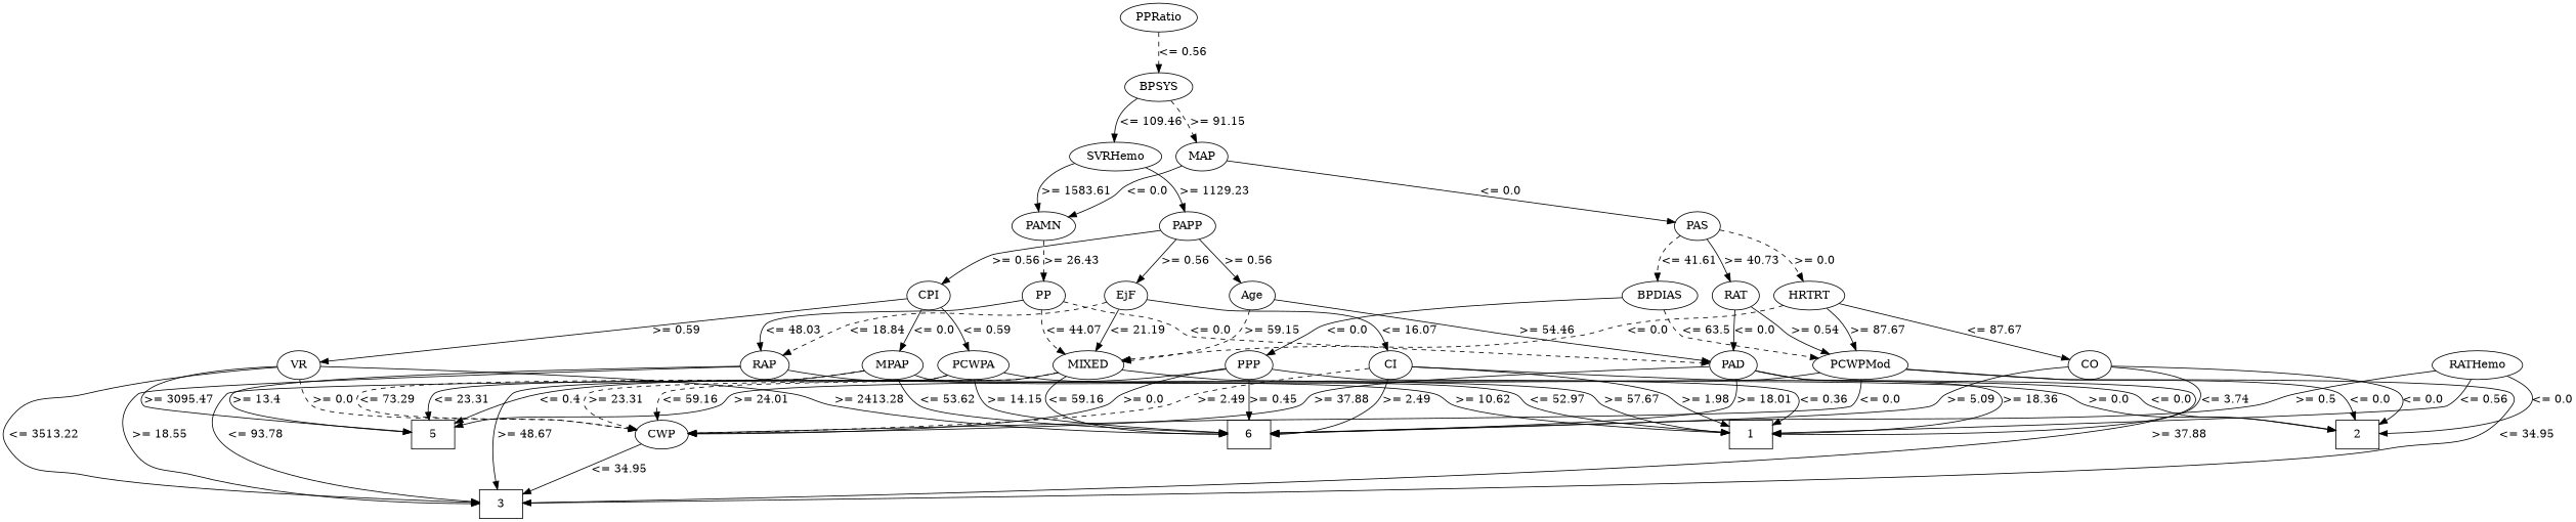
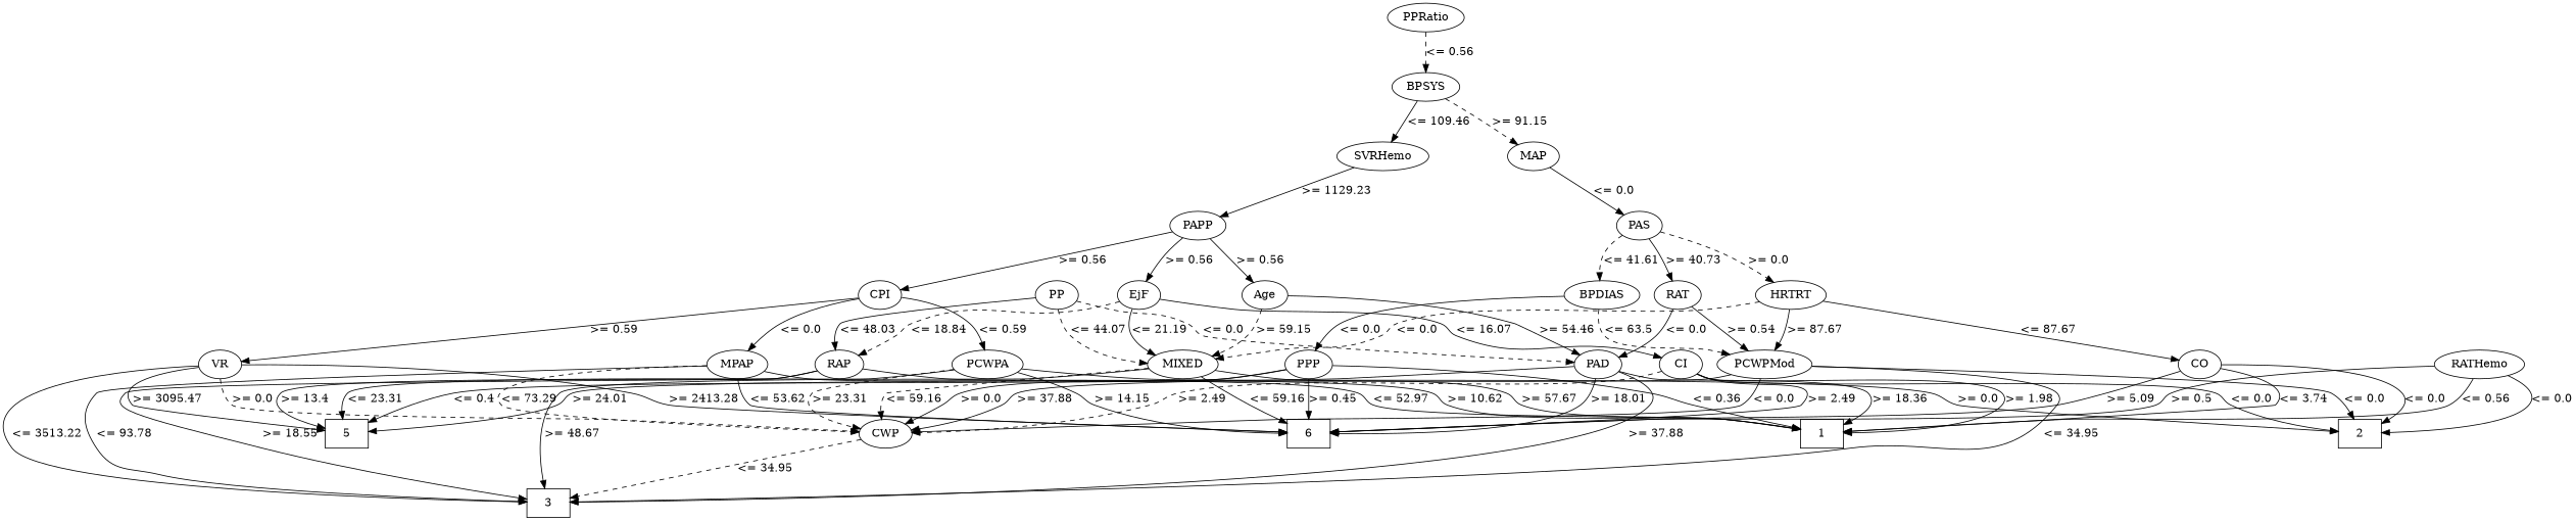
  strict digraph {
    edge [op=">=" param=0.0 style=solid]
    1 [height=0.5 shape=box width=0.75]
    2 [height=0.5 shape=box width=0.75]
    3 [height=0.5 shape=box width=0.75]
    n4 [height=0.5 label=6 shape=box width=0.75]
    5 [height=0.5 shape=box width=0.75]
    RAP [height=0.5 width=0.77778]
    PAS [height=0.5 width=0.75]
    BPDIAS [height=0.5 width=1.1735]
    HRTRT [height=0.5 width=1.1013]
    RAT [height=0.5 width=0.76389]
    PCWPMod [height=0.5 width=1.4444]
    PPP [height=0.5 width=0.75]
    CO [height=0.5 width=0.75]
    MIXED [height=0.5 width=1.125]
    PAD [height=0.5 width=0.79437]
    CWP [height=0.5 width=0.84854]
-   PAMN [height=0.5 width=1.0139]
    PP [height=0.5 width=0.75]
    RATHemo [height=0.5 width=1.375]
    PCWPA [height=0.5 width=1.1555]
    CI [height=0.5 width=0.75]
    SVRHemo [height=0.5 width=1.3902]
    PAPP [height=0.5 width=0.88889]
    CPI [height=0.5 width=0.75]
    Age [height=0.5 width=0.75]
    EjF [height=0.5 width=0.75]
    MPAP [height=0.5 width=0.97491]
    VR [height=0.5 width=0.75]
    BPSYS [height=0.5 width=1.0471]
    MAP [height=0.5 width=0.84854]
    PPRatio [height=0.5 width=1.1013]
    RAP -> 1 [label=">= 10.62" param=10.62]
    RAP -> 3 [label=">= 18.55" param=18.55]
    RAP -> 5 [label=">= 13.4" param=13.4]
    PAS -> BPDIAS [label="<= 41.61" op="<=" param=41.61 style=dashed]
    PAS -> HRTRT [label=">= 0.0" style=dashed]
    PAS -> RAT [label=">= 40.73" param=40.73]
    BPDIAS -> PCWPMod [label="<= 63.5" op="<=" param=63.5 style=dashed]
    BPDIAS -> PPP [label="<= 0.0" op="<="]
    HRTRT -> PCWPMod [label=">= 87.67" param=87.67]
    HRTRT -> CO [label="<= 87.67" op="<=" param=87.67]
    HRTRT -> MIXED [label="<= 0.0" op="<=" style=dashed]
    RAT -> PCWPMod [label=">= 0.54" param=0.54]
    RAT -> PAD [label="<= 0.0" op="<="]
    PCWPMod -> 2 [label="<= 0.0" op="<="]
    PCWPMod -> 3 [label="<= 34.95" op="<=" param=34.95]
    PCWPMod -> 5 [label=">= 24.01" param=24.01]
    PCWPMod -> CWP [label="<= 0.0" op="<="]
    PPP -> 1 [label="<= 0.36" op="<=" param=0.36]
    PPP -> n4 [label=">= 0.45" param=0.45]
    PPP -> 5 [label="<= 0.4" op="<=" param=0.4]
    PPP -> CWP [label=">= 0.0"]
    CO -> 1 [label="<= 3.74" op="<=" param=3.74]
    CO -> 2 [label="<= 0.0" op="<="]
    CO -> n4 [label=">= 5.09" param=5.09]
    MIXED -> 1 [label=">= 57.67" param=57.67]
    MIXED -> 3 [label=">= 48.67" param=48.67]
    MIXED -> n4 [label="<= 59.16" op="<=" param=59.16]
    MIXED -> CWP [label="<= 59.16" op="<=" param=59.16 style=dashed]
    PAD -> 1 [label=">= 18.36" param=18.36]
    PAD -> 3 [label=">= 37.88" param=37.88]
    PAD -> n4 [label=">= 18.01" param=18.01]
    PAD -> CWP [label=">= 37.88" param=37.88]
-   CWP -> 3 [label="<= 34.95" op="<=" param=34.95]
-   PAMN -> PP [label=">= 26.43" param=26.43 style=dashed]
+   CWP -> 3 [label="<= 34.95" op="<=" param=34.95 style=dashed]
    PP -> RAP [label="<= 48.03" op="<=" param=48.03]
    PP -> MIXED [label="<= 44.07" op="<=" param=44.07 style=dashed]
    PP -> PAD [label="<= 0.0" op="<=" style=dashed]
    RATHemo -> 1 [label="<= 0.56" op="<=" param=0.56]
    RATHemo -> 2 [label="<= 0.0" op="<="]
    RATHemo -> n4 [label=">= 0.5" param=0.5]
    PCWPA -> 2 [label=">= 0.0"]
    PCWPA -> n4 [label=">= 14.15" param=14.15]
    PCWPA -> 5 [label="<= 23.31" op="<=" param=23.31]
    PCWPA -> CWP [label=">= 23.31" param=23.31 style=dashed]
    CI -> 1 [label=">= 1.98" param=1.98]
    CI -> 2 [label="<= 0.0" op="<="]
    CI -> n4 [label=">= 2.49" param=2.49]
    CI -> CWP [label=">= 2.49" param=2.49 style=dashed]
-   SVRHemo -> PAMN [label=">= 1583.61" param=1583.61]
    SVRHemo -> PAPP [label=">= 1129.23" param=1129.23]
    PAPP -> CPI [label=">= 0.56" param=0.56]
    PAPP -> Age [label=">= 0.56" param=0.56]
    PAPP -> EjF [label=">= 0.56" param=0.56]
    CPI -> PCWPA [label="<= 0.59" op="<=" param=0.59]
    CPI -> MPAP [label="<= 0.0" op="<="]
    CPI -> VR [label=">= 0.59" param=0.59]
    Age -> MIXED [label=">= 59.15" param=59.15 style=dashed]
    Age -> PAD [label=">= 54.46" param=54.46]
    EjF -> RAP [label="<= 18.84" op="<=" param=18.84 style=dashed]
    EjF -> MIXED [label="<= 21.19" op="<=" param=21.19]
    EjF -> CI [label="<= 16.07" op="<=" param=16.07]
    MPAP -> 1 [label="<= 52.97" op="<=" param=52.97]
    MPAP -> 3 [label="<= 93.78" op="<=" param=93.78]
    MPAP -> n4 [label="<= 53.62" op="<=" param=53.62]
    MPAP -> CWP [label="<= 73.29" op="<=" param=73.29 style=dashed]
    VR -> 3 [label="<= 3513.22" op="<=" param=3513.22]
    VR -> n4 [label=">= 2413.28" param=2413.28]
    VR -> 5 [label=">= 3095.47" param=3095.47]
    VR -> CWP [label=">= 0.0" style=dashed]
    BPSYS -> SVRHemo [label="<= 109.46" op="<=" param=109.46]
    BPSYS -> MAP [label=">= 91.15" param=91.15 style=dashed]
    MAP -> PAS [label="<= 0.0" op="<="]
-   MAP -> PAMN [label="<= 0.0" op="<="]
    PPRatio -> BPSYS [label="<= 0.56" op="<=" param=0.56 style=dashed]
  }
